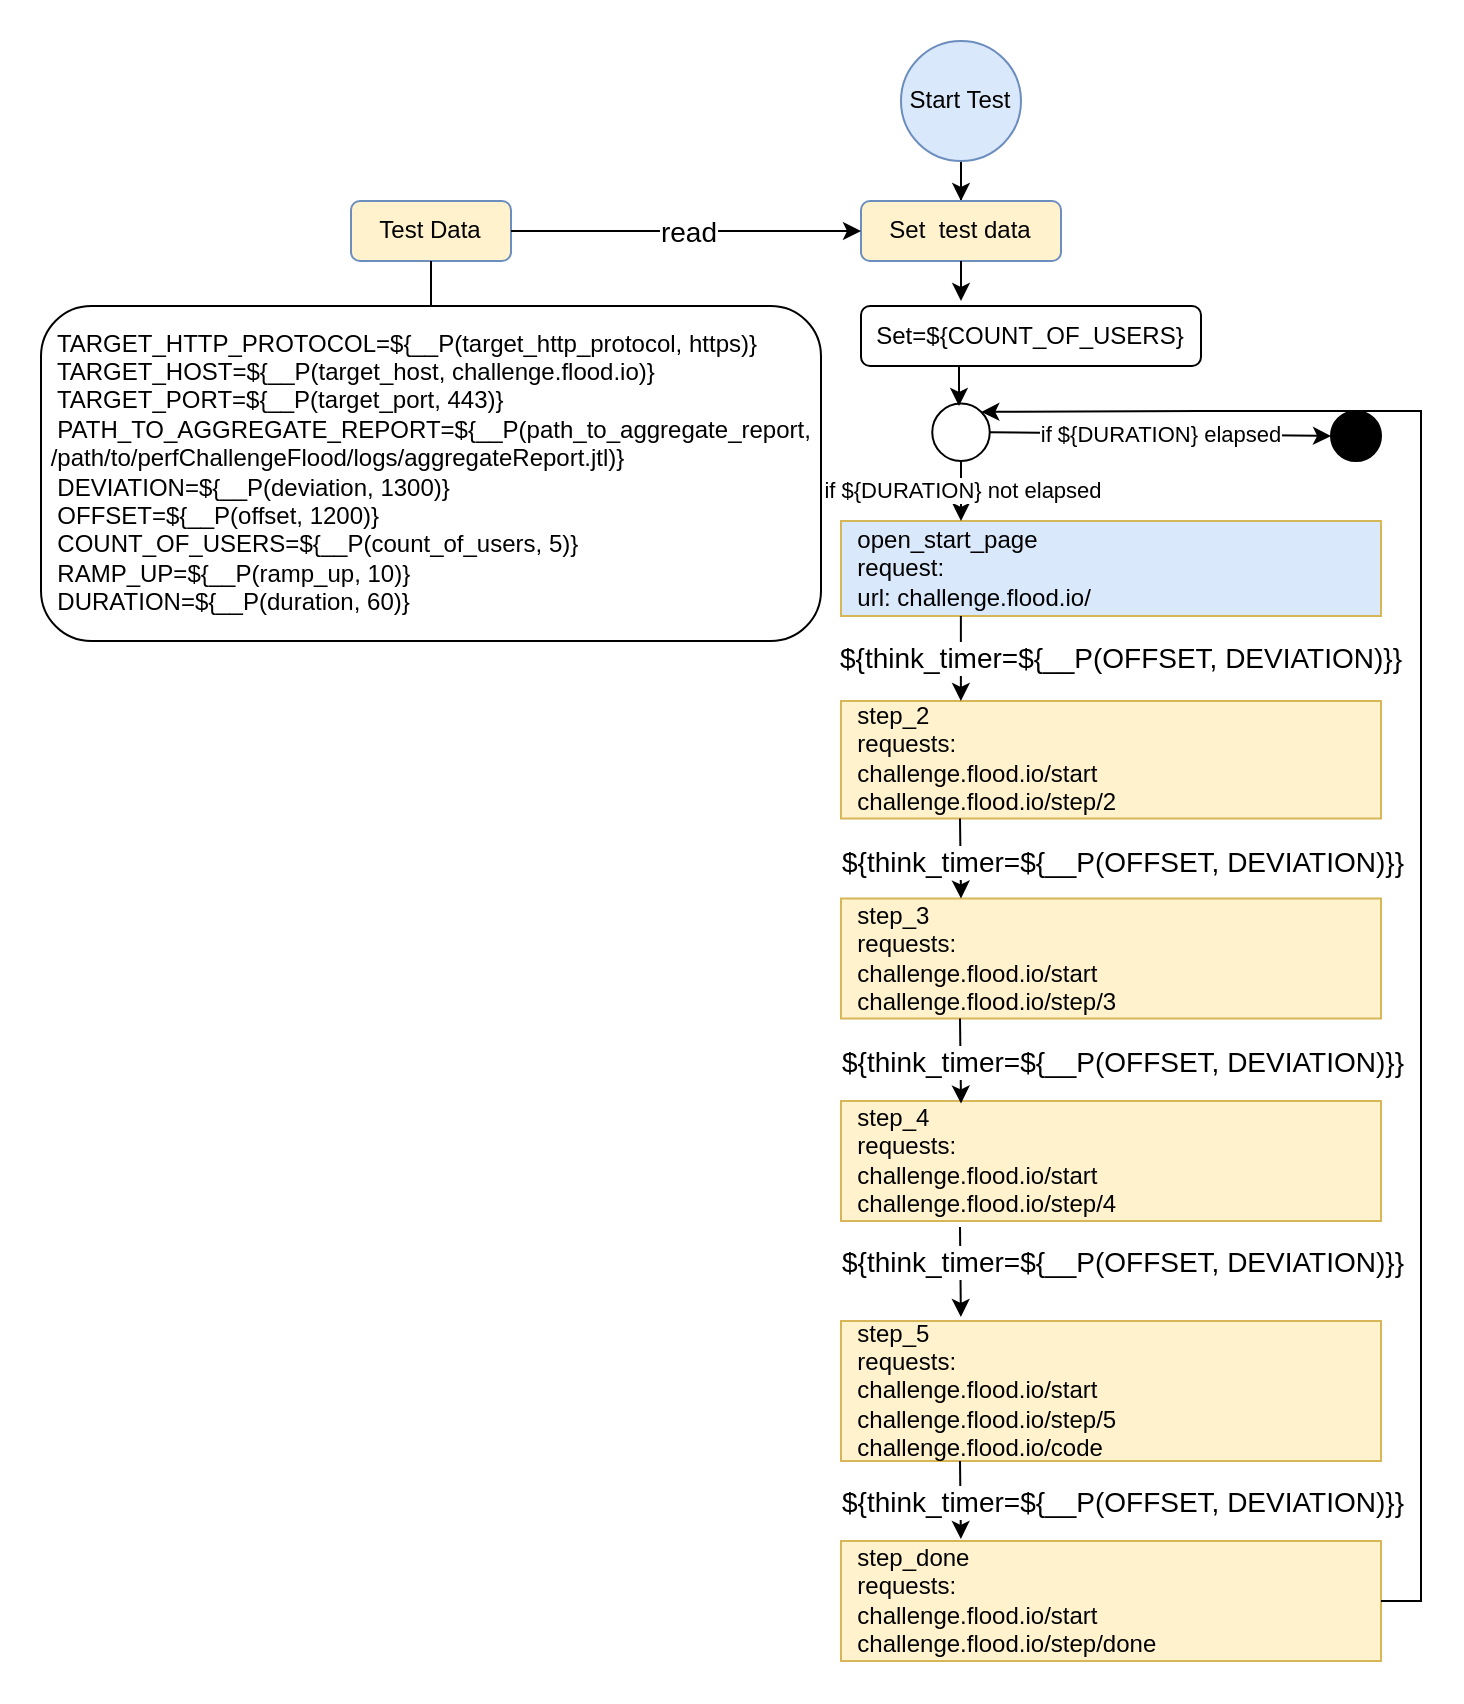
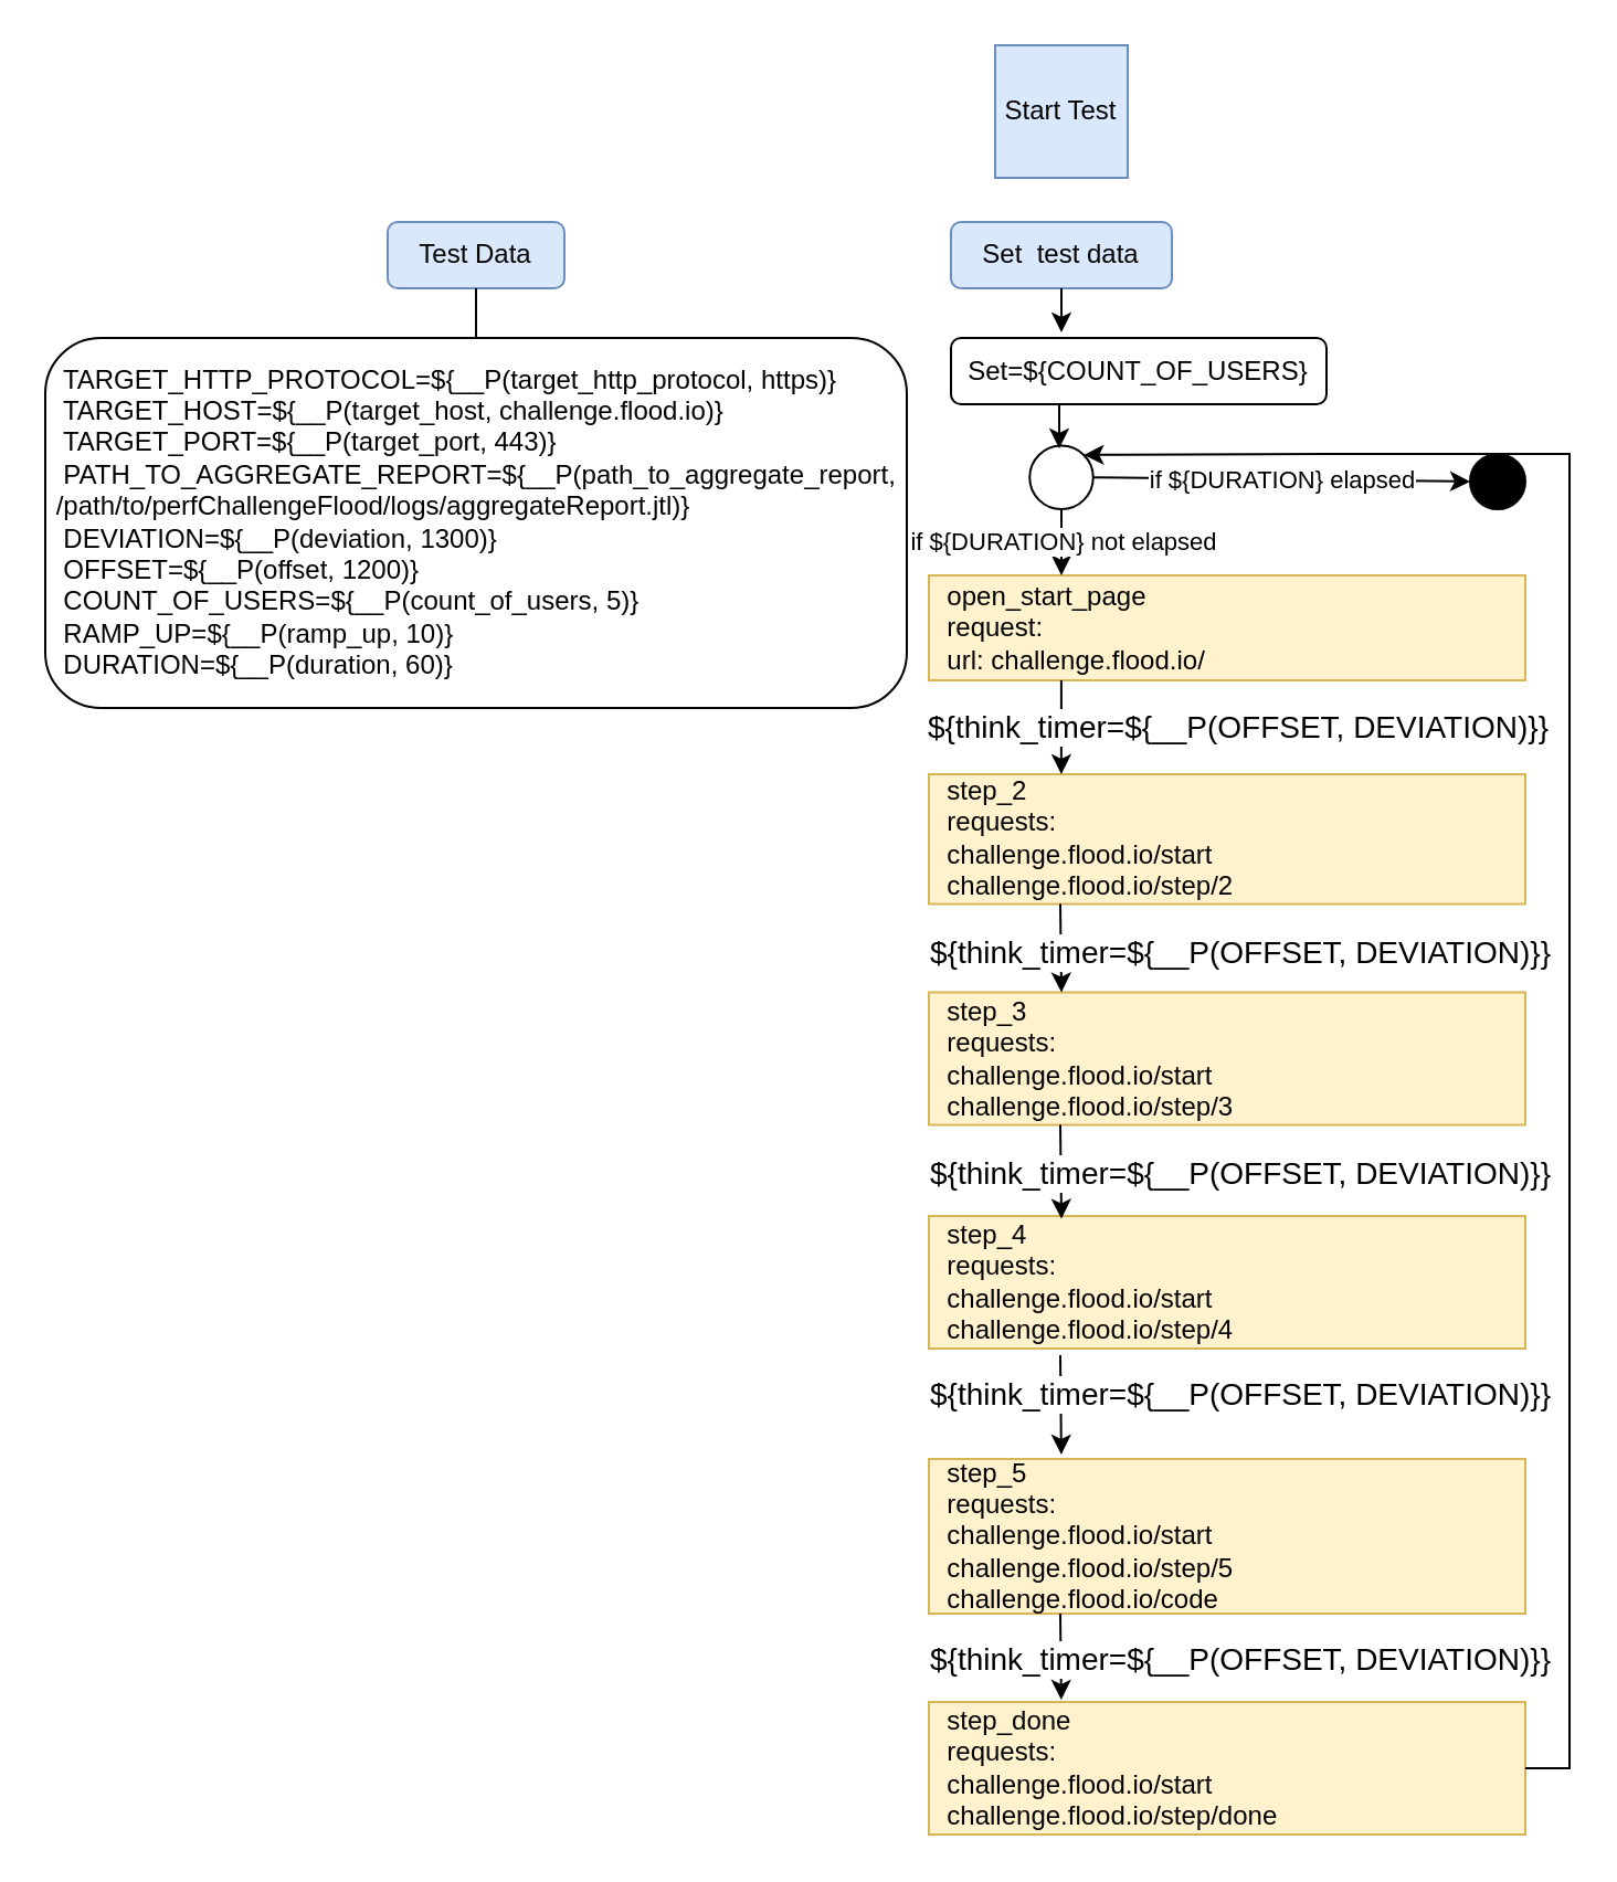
  <mxCell id="0" />
  <mxCell id="1" parent="0" />
- <mxCell id="2" value="" style="edgeStyle=orthogonalEdgeStyle;rounded=0;orthogonalLoop=1;jettySize=auto;html=1;" edge="1" parent="1" source="3" target="4"><mxGeometry relative="1" as="geometry" /></mxCell>
- <mxCell id="3" value="Start Test" style="ellipse;whiteSpace=wrap;html=1;aspect=fixed;fillColor=#dae8fc;strokeColor=#6c8ebf;" vertex="1" parent="1"><mxGeometry x="450" y="20" width="60" height="60" as="geometry" /></mxCell>
- <mxCell id="4" value="Set &amp;nbsp;test data" style="rounded=1;whiteSpace=wrap;html=1;fillColor=#fff2cc;strokeColor=#6c8ebf;" vertex="1" parent="1"><mxGeometry x="430" y="100" width="100" height="30" as="geometry" /></mxCell>
+ <mxCell id="3" value="Start Test" style="whiteSpace=wrap;html=1;aspect=fixed;fillColor=#dae8fc;strokeColor=#6c8ebf;rounded=0;" vertex="1" parent="1"><mxGeometry x="450" y="20" width="60" height="60" as="geometry" /></mxCell>
+ <mxCell id="4" value="Set &amp;nbsp;test data" style="rounded=1;whiteSpace=wrap;html=1;fillColor=#dae8fc;strokeColor=#6c8ebf;" vertex="1" parent="1"><mxGeometry x="430" y="100" width="100" height="30" as="geometry" /></mxCell>
  <mxCell id="5" value="&lt;div style=&quot;&quot;&gt;&lt;span style=&quot;&quot;&gt;&lt;/span&gt;&lt;span style=&quot;&quot;&gt;&lt;/span&gt;&lt;span style=&quot;&quot;&gt;&lt;/span&gt;&amp;nbsp; TARGET_HTTP_PROTOCOL=${__P(target_http_protocol, https)}&lt;/div&gt;&amp;nbsp; TARGET_HOST=${__P(target_host, challenge.flood.io)}&lt;br&gt;&lt;span style=&quot;&quot;&gt;&lt;/span&gt;&lt;span style=&quot;&quot;&gt;&lt;/span&gt;&lt;span style=&quot;&quot;&gt;&lt;/span&gt;&amp;nbsp; TARGET_PORT=${__P(target_port, 443)}&lt;br&gt;&amp;nbsp; PATH_TO_AGGREGATE_REPORT=${__P(path_to_aggregate_report,&amp;nbsp; &amp;nbsp;/path/to/perfChallengeFlood/logs/aggregateReport.jtl)}&lt;br&gt;&lt;span style=&quot;&quot;&gt;&lt;/span&gt;&lt;span style=&quot;&quot;&gt;&lt;/span&gt;&amp;nbsp; DEVIATION=${__P(deviation, 1300)}&lt;br&gt;&#09;&lt;span style=&quot;&quot;&gt;&lt;/span&gt;&amp;nbsp; OFFSET=${__P(offset, 1200)}&lt;br&gt;&#09;&lt;span style=&quot;&quot;&gt;&lt;/span&gt;&amp;nbsp; COUNT_OF_USERS=${__P(count_of_users, 5)}&lt;br style=&quot;border-color: var(--border-color);&quot;&gt;&amp;nbsp; RAMP_UP=${__P(ramp_up, 10)}&lt;br style=&quot;border-color: var(--border-color);&quot;&gt;&amp;nbsp; DURATION=${__P(duration, 60)}" style="whiteSpace=wrap;html=1;rounded=1;align=left;" vertex="1" parent="1"><mxGeometry x="20" y="152.5" width="390" height="167.5" as="geometry" /></mxCell>
- <mxCell id="6" value="&lt;span style=&quot;&quot;&gt;&lt;/span&gt;&amp;nbsp; open_start_page&lt;br&gt;&amp;nbsp; request:&lt;br&gt;&lt;span style=&quot;&quot;&gt;&lt;/span&gt;&amp;nbsp; url:&amp;nbsp;challenge.flood.io/" style="rounded=0;whiteSpace=wrap;html=1;glass=0;fillColor=#dae8fc;strokeColor=#d6b656;strokeWidth=1;align=left;" vertex="1" parent="1"><mxGeometry x="420" y="260" width="270" height="47.5" as="geometry" /></mxCell>
+ <mxCell id="6" value="&lt;span style=&quot;&quot;&gt;&lt;/span&gt;&amp;nbsp; open_start_page&lt;br&gt;&amp;nbsp; request:&lt;br&gt;&lt;span style=&quot;&quot;&gt;&lt;/span&gt;&amp;nbsp; url:&amp;nbsp;challenge.flood.io/" style="rounded=0;whiteSpace=wrap;html=1;glass=0;fillColor=#fff2cc;strokeColor=#d6b656;strokeWidth=1;align=left;" vertex="1" parent="1"><mxGeometry x="420" y="260" width="270" height="47.5" as="geometry" /></mxCell>
  <mxCell id="7" value="" style="endArrow=classic;html=1;rounded=0;exitX=0.5;exitY=1;exitDx=0;exitDy=0;" edge="1" parent="1" source="4"><mxGeometry width="50" height="50" relative="1" as="geometry"><mxPoint x="410" y="380" as="sourcePoint" /><mxPoint x="480" y="150" as="targetPoint" /></mxGeometry></mxCell>
  <mxCell id="8" value="&amp;nbsp; step_2&lt;br&gt;&amp;nbsp; requests:&lt;br&gt;&amp;nbsp; challenge.flood.io/start&lt;br&gt;&amp;nbsp; challenge.flood.io/step/2" style="rounded=0;whiteSpace=wrap;html=1;glass=0;fillColor=#fff2cc;strokeColor=#d6b656;strokeWidth=1;align=left;" vertex="1" parent="1"><mxGeometry x="420" y="350" width="270" height="58.75" as="geometry" /></mxCell>
  <mxCell id="9" value="" style="endArrow=classic;html=1;rounded=0;exitX=0.222;exitY=1;exitDx=0;exitDy=0;exitPerimeter=0;entryX=0.222;entryY=0;entryDx=0;entryDy=0;entryPerimeter=0;" edge="1" parent="1" source="6" target="8"><mxGeometry relative="1" as="geometry"><mxPoint x="485" y="360" as="sourcePoint" /><mxPoint x="645" y="360" as="targetPoint" /></mxGeometry></mxCell>
  <mxCell id="10" value="${think_timer=${__P(OFFSET,&amp;nbsp;DEVIATION)}}" style="edgeLabel;resizable=0;html=1;align=center;verticalAlign=middle;fontSize=14;" connectable="0" vertex="1" parent="9"><mxGeometry relative="1" as="geometry"><mxPoint x="80" as="offset" /></mxGeometry></mxCell>
  <mxCell id="11" value="&amp;nbsp; step_3&lt;br style=&quot;border-color: var(--border-color);&quot;&gt;&amp;nbsp; requests:&lt;br style=&quot;border-color: var(--border-color);&quot;&gt;&amp;nbsp; challenge.flood.io/start&lt;br style=&quot;border-color: var(--border-color);&quot;&gt;&amp;nbsp; challenge.flood.io/step/3" style="rounded=0;whiteSpace=wrap;html=1;glass=0;fillColor=#fff2cc;strokeColor=#d6b656;strokeWidth=1;align=left;" vertex="1" parent="1"><mxGeometry x="420" y="448.75" width="270" height="60" as="geometry" /></mxCell>
  <mxCell id="12" value="" style="endArrow=classic;html=1;rounded=0;exitX=0.222;exitY=1;exitDx=0;exitDy=0;exitPerimeter=0;" edge="1" parent="1"><mxGeometry relative="1" as="geometry"><mxPoint x="479.5" y="408.75" as="sourcePoint" /><mxPoint x="480" y="448.75" as="targetPoint" /></mxGeometry></mxCell>
  <mxCell id="13" value="&amp;nbsp; step_4&lt;br style=&quot;border-color: var(--border-color);&quot;&gt;&amp;nbsp; requests:&lt;br style=&quot;border-color: var(--border-color);&quot;&gt;&amp;nbsp; challenge.flood.io/start&lt;br style=&quot;border-color: var(--border-color);&quot;&gt;&amp;nbsp; challenge.flood.io/step/4" style="rounded=0;whiteSpace=wrap;html=1;glass=0;fillColor=#fff2cc;strokeColor=#d6b656;strokeWidth=1;align=left;" vertex="1" parent="1"><mxGeometry x="420" y="550" width="270" height="60" as="geometry" /></mxCell>
  <mxCell id="14" value="" style="endArrow=classic;html=1;rounded=0;exitX=0.222;exitY=1;exitDx=0;exitDy=0;exitPerimeter=0;" edge="1" parent="1"><mxGeometry relative="1" as="geometry"><mxPoint x="479.5" y="508.75" as="sourcePoint" /><mxPoint x="480" y="551.25" as="targetPoint" /></mxGeometry></mxCell>
  <mxCell id="15" value="&amp;nbsp; step_5&lt;br style=&quot;border-color: var(--border-color);&quot;&gt;&amp;nbsp; requests:&lt;br style=&quot;border-color: var(--border-color);&quot;&gt;&amp;nbsp; challenge.flood.io/start&lt;br style=&quot;border-color: var(--border-color);&quot;&gt;&amp;nbsp; challenge.flood.io/step/5&lt;br&gt;&amp;nbsp; challenge.flood.io/code" style="rounded=0;whiteSpace=wrap;html=1;glass=0;fillColor=#fff2cc;strokeColor=#d6b656;strokeWidth=1;align=left;" vertex="1" parent="1"><mxGeometry x="420" y="660" width="270" height="70" as="geometry" /></mxCell>
  <mxCell id="16" value="" style="endArrow=classic;html=1;rounded=0;exitX=0.222;exitY=1;exitDx=0;exitDy=0;exitPerimeter=0;entryX=0.222;entryY=-0.029;entryDx=0;entryDy=0;entryPerimeter=0;" edge="1" parent="1" target="15"><mxGeometry relative="1" as="geometry"><mxPoint x="479.5" y="613" as="sourcePoint" /><mxPoint x="480" y="655.5" as="targetPoint" /></mxGeometry></mxCell>
  <mxCell id="17" value="&amp;nbsp; step_done&lt;br style=&quot;border-color: var(--border-color);&quot;&gt;&amp;nbsp; requests:&lt;br style=&quot;border-color: var(--border-color);&quot;&gt;&amp;nbsp; challenge.flood.io/start&lt;br style=&quot;border-color: var(--border-color);&quot;&gt;&amp;nbsp; challenge.flood.io/step/done" style="rounded=0;whiteSpace=wrap;html=1;glass=0;fillColor=#fff2cc;strokeColor=#d6b656;strokeWidth=1;align=left;" vertex="1" parent="1"><mxGeometry x="420" y="770" width="270" height="60" as="geometry" /></mxCell>
  <mxCell id="18" value="" style="endArrow=classic;html=1;rounded=0;entryX=0.222;entryY=-0.017;entryDx=0;entryDy=0;entryPerimeter=0;" edge="1" parent="1" target="17"><mxGeometry relative="1" as="geometry"><mxPoint x="479.5" y="730" as="sourcePoint" /><mxPoint x="479.5" y="772.5" as="targetPoint" /></mxGeometry></mxCell>
  <mxCell id="19" value="" style="endArrow=classic;html=1;rounded=0;exitX=1;exitY=0.5;exitDx=0;exitDy=0;entryX=1;entryY=0;entryDx=0;entryDy=0;" edge="1" parent="1" source="17" target="30"><mxGeometry width="50" height="50" relative="1" as="geometry"><mxPoint x="410" y="500" as="sourcePoint" /><mxPoint x="460" y="450" as="targetPoint" /><Array as="points"><mxPoint x="710" y="800" /><mxPoint x="710" y="205" /><mxPoint x="600" y="205" /></Array></mxGeometry></mxCell>
- <mxCell id="20" value="Test Data" style="rounded=1;whiteSpace=wrap;html=1;fillColor=#fff2cc;strokeColor=#6c8ebf;" vertex="1" parent="1"><mxGeometry x="175" y="100" width="80" height="30" as="geometry" /></mxCell>
- <mxCell id="21" value="" style="endArrow=classic;html=1;rounded=0;exitX=1;exitY=0.5;exitDx=0;exitDy=0;entryX=0;entryY=0.5;entryDx=0;entryDy=0;" edge="1" parent="1" source="20" target="4"><mxGeometry relative="1" as="geometry"><mxPoint x="380" y="430" as="sourcePoint" /><mxPoint x="410" y="110" as="targetPoint" /></mxGeometry></mxCell>
- <mxCell id="22" value="&lt;font style=&quot;font-size: 14px;&quot;&gt;read&lt;/font&gt;" style="edgeLabel;resizable=0;html=1;align=center;verticalAlign=middle;" connectable="0" vertex="1" parent="21"><mxGeometry relative="1" as="geometry" /></mxCell>
+ <mxCell id="20" value="Test Data" style="rounded=1;whiteSpace=wrap;html=1;fillColor=#dae8fc;strokeColor=#6c8ebf;" vertex="1" parent="1"><mxGeometry x="175" y="100" width="80" height="30" as="geometry" /></mxCell>
  <mxCell id="23" value="" style="ellipse;whiteSpace=wrap;html=1;aspect=fixed;fillColor=#000000;" vertex="1" parent="1"><mxGeometry x="665" y="205" width="25" height="25" as="geometry" /></mxCell>
  <mxCell id="24" value="" style="endArrow=classic;html=1;rounded=0;entryX=0;entryY=0.5;entryDx=0;entryDy=0;exitX=1;exitY=0.5;exitDx=0;exitDy=0;" edge="1" parent="1" source="30" target="23"><mxGeometry relative="1" as="geometry"><mxPoint x="530" y="114.5" as="sourcePoint" /><mxPoint x="630" y="114.5" as="targetPoint" /></mxGeometry></mxCell>
  <mxCell id="25" value="if ${DURATION} elapsed" style="edgeLabel;resizable=0;html=1;align=center;verticalAlign=middle;" connectable="0" vertex="1" parent="24"><mxGeometry relative="1" as="geometry" /></mxCell>
  <mxCell id="26" value="${think_timer=${__P(OFFSET,&amp;nbsp;DEVIATION)}}" style="edgeLabel;resizable=0;html=1;align=center;verticalAlign=middle;fontSize=14;" connectable="0" vertex="1" parent="1"><mxGeometry x="560" y="430" as="geometry" /></mxCell>
  <mxCell id="27" value="${think_timer=${__P(OFFSET,&amp;nbsp;DEVIATION)}}" style="edgeLabel;resizable=0;html=1;align=center;verticalAlign=middle;fontSize=14;" connectable="0" vertex="1" parent="1"><mxGeometry x="560" y="530" as="geometry" /></mxCell>
  <mxCell id="28" value="${think_timer=${__P(OFFSET,&amp;nbsp;DEVIATION)}}" style="edgeLabel;resizable=0;html=1;align=center;verticalAlign=middle;fontSize=14;" connectable="0" vertex="1" parent="1"><mxGeometry x="560" y="630" as="geometry" /></mxCell>
  <mxCell id="29" value="${think_timer=${__P(OFFSET,&amp;nbsp;DEVIATION)}}" style="edgeLabel;resizable=0;html=1;align=center;verticalAlign=middle;fontSize=14;" connectable="0" vertex="1" parent="1"><mxGeometry x="560" y="750" as="geometry" /></mxCell>
  <mxCell id="30" value="" style="ellipse;whiteSpace=wrap;html=1;aspect=fixed;" vertex="1" parent="1"><mxGeometry x="465.63" y="201.25" width="28.75" height="28.75" as="geometry" /></mxCell>
  <mxCell id="31" value="Set=${COUNT_OF_USERS}" style="rounded=1;whiteSpace=wrap;html=1;" vertex="1" parent="1"><mxGeometry x="430" y="152.5" width="170" height="30" as="geometry" /></mxCell>
  <mxCell id="32" value="" style="endArrow=classic;html=1;rounded=0;exitX=0.5;exitY=1;exitDx=0;exitDy=0;" edge="1" parent="1"><mxGeometry width="50" height="50" relative="1" as="geometry"><mxPoint x="479" y="182.5" as="sourcePoint" /><mxPoint x="479" y="202.5" as="targetPoint" /></mxGeometry></mxCell>
  <mxCell id="33" value="" style="endArrow=classic;html=1;rounded=0;exitX=0.5;exitY=1;exitDx=0;exitDy=0;" edge="1" parent="1" source="30"><mxGeometry relative="1" as="geometry"><mxPoint x="390" y="490" as="sourcePoint" /><mxPoint x="480" y="260" as="targetPoint" /></mxGeometry></mxCell>
  <mxCell id="34" value="if ${DURATION} not elapsed" style="edgeLabel;resizable=0;html=1;align=center;verticalAlign=middle;" connectable="0" vertex="1" parent="33"><mxGeometry relative="1" as="geometry" /></mxCell>
  <mxCell id="35" value="" style="endArrow=none;html=1;rounded=0;exitX=0.5;exitY=0;exitDx=0;exitDy=0;entryX=0.5;entryY=1;entryDx=0;entryDy=0;" edge="1" parent="1" source="5" target="20"><mxGeometry width="50" height="50" relative="1" as="geometry"><mxPoint x="80" y="140" as="sourcePoint" /><mxPoint x="130" y="90" as="targetPoint" /></mxGeometry></mxCell>
